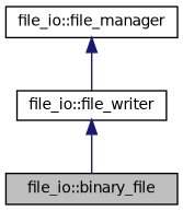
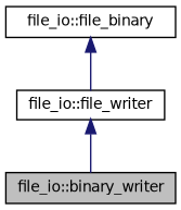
  digraph {
    node [color=black fillcolor=white fontname=Helvetica fontsize=10 shape=record style=filled]
    edge [color=midnightblue dir=back fontname=Helvetica fontsize=10 labelfontname=Helvetica labelfontsize=10 style=solid]
-   n1 [fillcolor=grey75 fontcolor=black height=0.2 label="file_io::binary_file" width=0.4]
+   n1 [fillcolor=grey75 fontcolor=black height=0.2 label="file_io::binary_writer" width=0.4]
    n2 [height=0.2 label="file_io::file_writer" width=0.4]
-   n3 [height=0.2 label="file_io::file_manager" width=0.4]
+   n3 [height=0.2 label="file_io::file_binary" width=0.4]
    n2 -> n1
    n3 -> n2
  }
